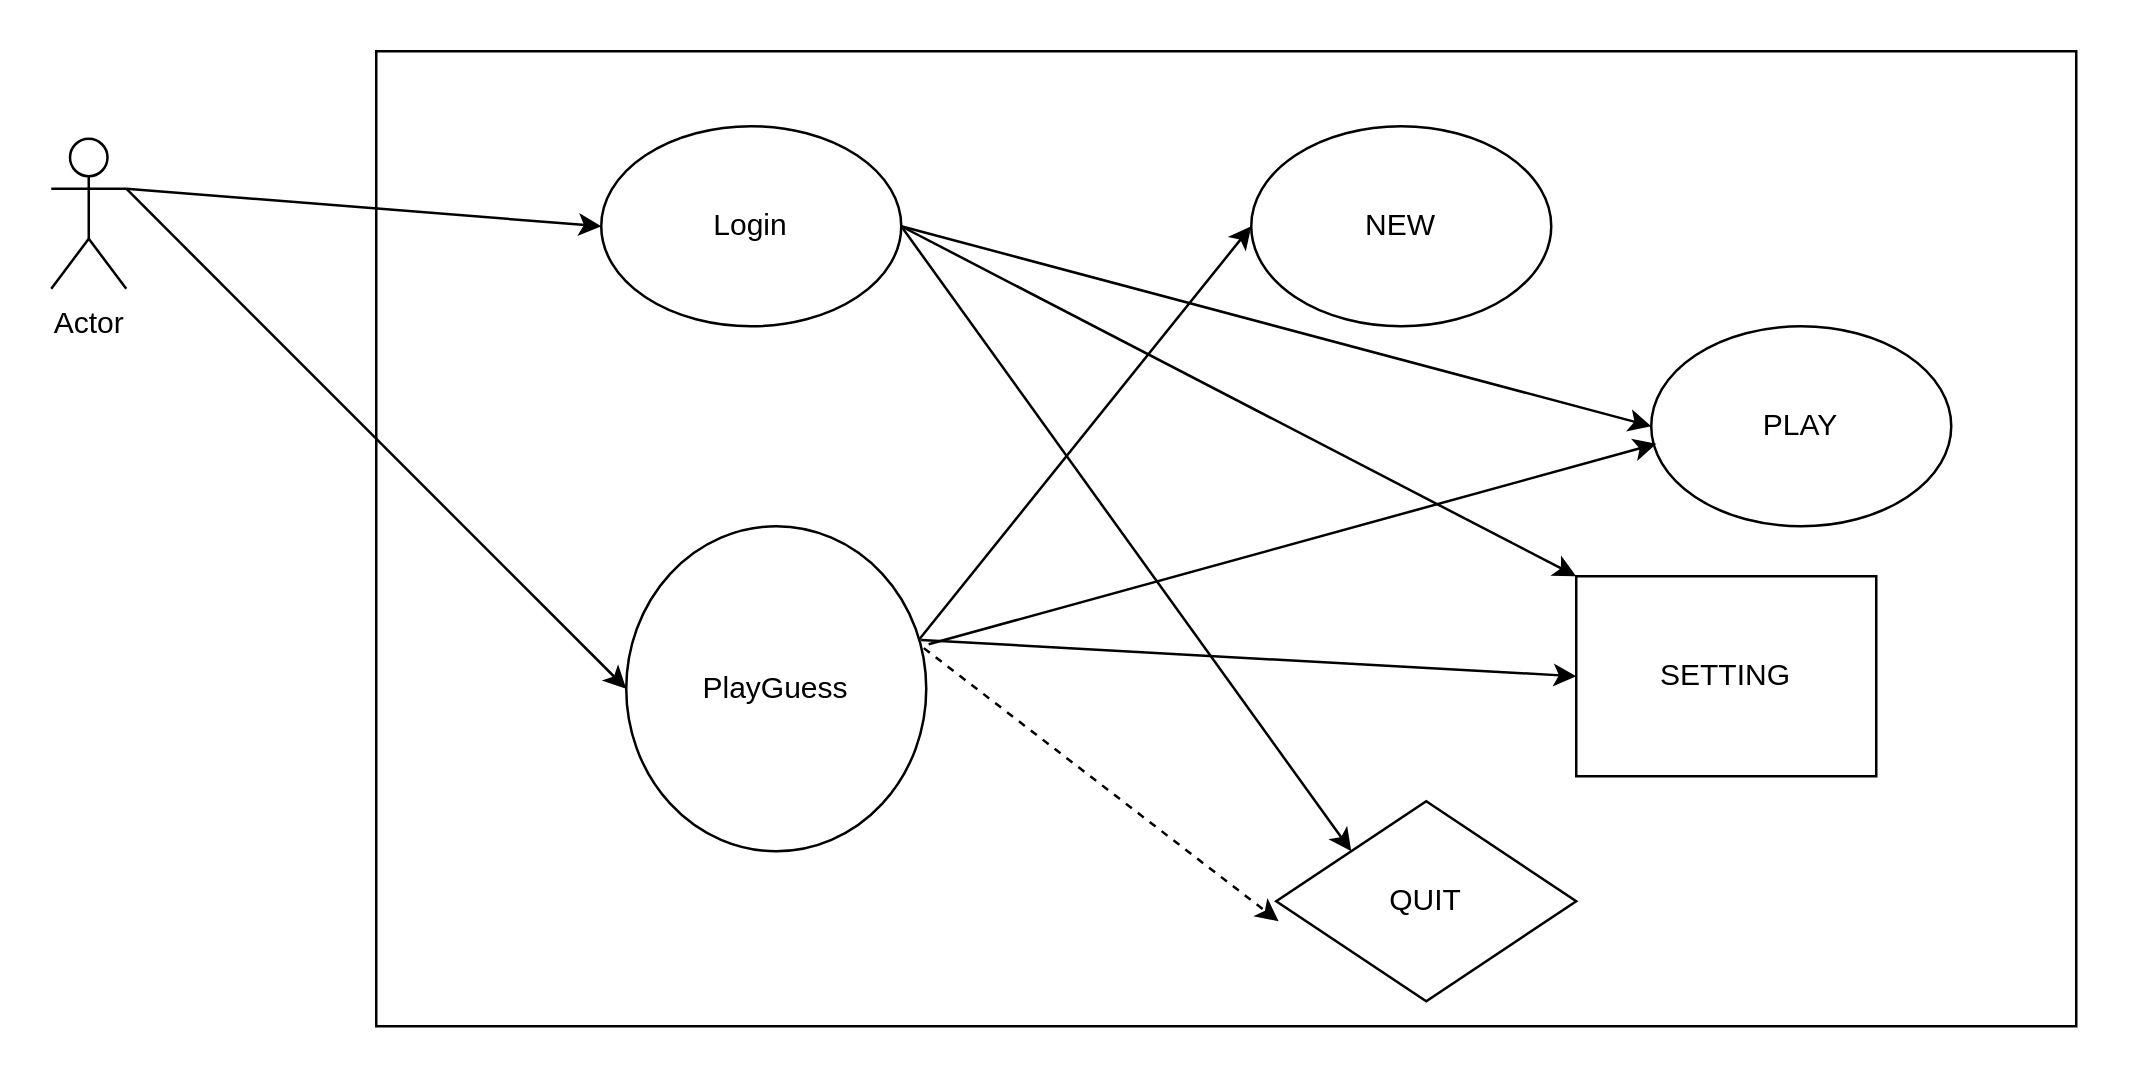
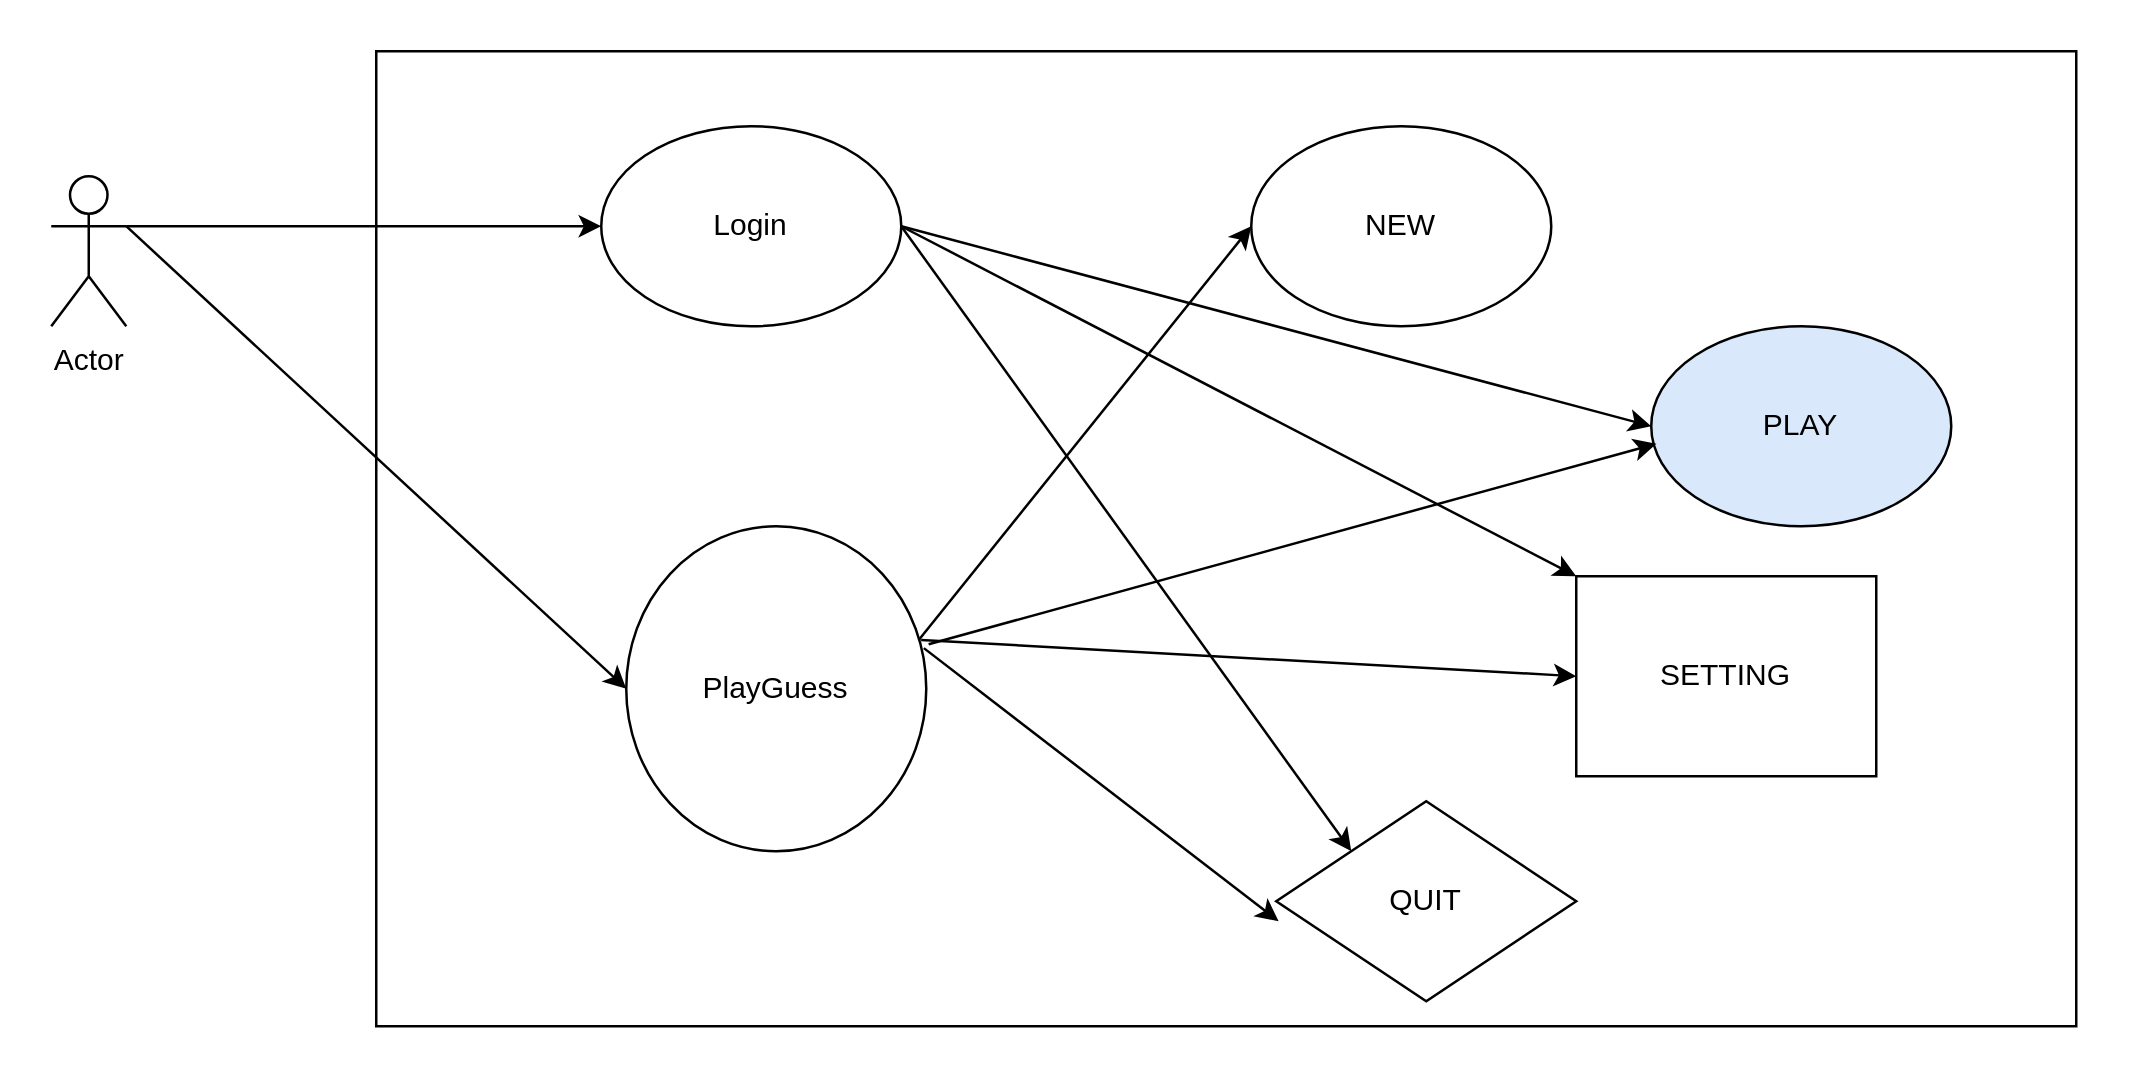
  <mxCell id="0" />
  <mxCell id="1" parent="0" />
  <mxCell id="2" value="" style="rounded=0;whiteSpace=wrap;html=1;" vertex="1" parent="1"><mxGeometry x="150" y="20" width="680" height="390" as="geometry" /></mxCell>
- <mxCell id="3" value="Actor" style="shape=umlActor;verticalLabelPosition=bottom;verticalAlign=top;html=1;outlineConnect=0;" parent="1" vertex="1"><mxGeometry x="20" y="55" width="30" height="60" as="geometry" /></mxCell>
+ <mxCell id="3" value="Actor" style="shape=umlActor;verticalLabelPosition=bottom;verticalAlign=top;html=1;outlineConnect=0;" parent="1" vertex="1"><mxGeometry x="20" y="70" width="30" height="60" as="geometry" /></mxCell>
  <mxCell id="4" value="NEW" style="ellipse;whiteSpace=wrap;html=1;" parent="1" vertex="1"><mxGeometry x="500" y="50" width="120" height="80" as="geometry" /></mxCell>
- <mxCell id="5" value="PLAY" style="ellipse;whiteSpace=wrap;html=1;" parent="1" vertex="1"><mxGeometry x="660" y="130" width="120" height="80" as="geometry" /></mxCell>
+ <mxCell id="5" value="PLAY" style="ellipse;whiteSpace=wrap;html=1;fillColor=#dae8fc;" parent="1" vertex="1"><mxGeometry x="660" y="130" width="120" height="80" as="geometry" /></mxCell>
  <mxCell id="6" value="SETTING" style="whiteSpace=wrap;html=1;rounded=0;" parent="1" vertex="1"><mxGeometry x="630" y="230" width="120" height="80" as="geometry" /></mxCell>
  <mxCell id="7" value="QUIT" style="rhombus;whiteSpace=wrap;html=1;" parent="1" vertex="1"><mxGeometry x="510" y="320" width="120" height="80" as="geometry" /></mxCell>
  <mxCell id="8" value="" style="endArrow=classic;html=1;rounded=0;entryX=0;entryY=0.5;entryDx=0;entryDy=0;exitX=0.975;exitY=0.35;exitDx=0;exitDy=0;exitPerimeter=0;" parent="1" source="13" target="4" edge="1"><mxGeometry width="50" height="50" relative="1" as="geometry"><mxPoint x="490" y="220" as="sourcePoint" /><mxPoint x="540" y="170" as="targetPoint" /></mxGeometry></mxCell>
  <mxCell id="9" value="" style="endArrow=classic;html=1;rounded=0;entryX=0.017;entryY=0.588;entryDx=0;entryDy=0;entryPerimeter=0;exitX=1.008;exitY=0.363;exitDx=0;exitDy=0;exitPerimeter=0;" parent="1" target="5" edge="1" source="13"><mxGeometry width="50" height="50" relative="1" as="geometry"><mxPoint x="460" y="170" as="sourcePoint" /><mxPoint x="540" y="170" as="targetPoint" /></mxGeometry></mxCell>
  <mxCell id="10" value="" style="endArrow=classic;html=1;rounded=0;entryX=0;entryY=0.5;entryDx=0;entryDy=0;exitX=0.983;exitY=0.35;exitDx=0;exitDy=0;exitPerimeter=0;" parent="1" source="13" target="6" edge="1"><mxGeometry width="50" height="50" relative="1" as="geometry"><mxPoint x="270" y="80" as="sourcePoint" /><mxPoint x="540" y="170" as="targetPoint" /></mxGeometry></mxCell>
- <mxCell id="11" value="" style="endArrow=classic;html=1;rounded=0;entryX=0.008;entryY=0.6;entryDx=0;entryDy=0;entryPerimeter=0;exitX=0.992;exitY=0.375;exitDx=0;exitDy=0;exitPerimeter=0;dashed=1;" parent="1" source="13" target="7" edge="1"><mxGeometry width="50" height="50" relative="1" as="geometry"><mxPoint x="490" y="220" as="sourcePoint" /><mxPoint x="540" y="170" as="targetPoint" /></mxGeometry></mxCell>
+ <mxCell id="11" value="" style="endArrow=classic;html=1;rounded=0;entryX=0.008;entryY=0.6;entryDx=0;entryDy=0;entryPerimeter=0;exitX=0.992;exitY=0.375;exitDx=0;exitDy=0;exitPerimeter=0;" parent="1" source="13" target="7" edge="1"><mxGeometry width="50" height="50" relative="1" as="geometry"><mxPoint x="490" y="220" as="sourcePoint" /><mxPoint x="540" y="170" as="targetPoint" /></mxGeometry></mxCell>
  <mxCell id="12" value="Login" style="ellipse;whiteSpace=wrap;html=1;" vertex="1" parent="1"><mxGeometry x="240" y="50" width="120" height="80" as="geometry" /></mxCell>
  <mxCell id="13" value="PlayGuess" style="ellipse;whiteSpace=wrap;html=1;" vertex="1" parent="1"><mxGeometry x="250" y="210" width="120" height="130" as="geometry" /></mxCell>
  <mxCell id="14" value="" style="endArrow=classic;html=1;rounded=0;exitX=1;exitY=0.333;exitDx=0;exitDy=0;exitPerimeter=0;entryX=0;entryY=0.5;entryDx=0;entryDy=0;" edge="1" parent="1" source="3" target="13"><mxGeometry width="50" height="50" relative="1" as="geometry"><mxPoint x="490" y="150" as="sourcePoint" /><mxPoint x="540" y="100" as="targetPoint" /></mxGeometry></mxCell>
  <mxCell id="15" value="" style="endArrow=classic;html=1;rounded=0;entryX=0;entryY=0.5;entryDx=0;entryDy=0;exitX=1;exitY=0.333;exitDx=0;exitDy=0;exitPerimeter=0;" edge="1" parent="1" source="3" target="12"><mxGeometry width="50" height="50" relative="1" as="geometry"><mxPoint x="40" y="170" as="sourcePoint" /><mxPoint x="540" y="100" as="targetPoint" /></mxGeometry></mxCell>
  <mxCell id="16" value="" style="endArrow=classic;html=1;rounded=0;entryX=0;entryY=0.5;entryDx=0;entryDy=0;exitX=1;exitY=0.5;exitDx=0;exitDy=0;" edge="1" parent="1" source="12" target="5"><mxGeometry width="50" height="50" relative="1" as="geometry"><mxPoint x="377.96" y="250" as="sourcePoint" /><mxPoint x="672.04" y="187.04" as="targetPoint" /></mxGeometry></mxCell>
  <mxCell id="17" value="" style="endArrow=classic;html=1;rounded=0;entryX=0;entryY=0;entryDx=0;entryDy=0;exitX=1;exitY=0.5;exitDx=0;exitDy=0;" edge="1" parent="1" source="12" target="6"><mxGeometry width="50" height="50" relative="1" as="geometry"><mxPoint x="380" y="267.04" as="sourcePoint" /><mxPoint x="640" y="280" as="targetPoint" /></mxGeometry></mxCell>
  <mxCell id="18" value="" style="endArrow=classic;html=1;rounded=0;entryX=0;entryY=0;entryDx=0;entryDy=0;" edge="1" parent="1" target="7"><mxGeometry width="50" height="50" relative="1" as="geometry"><mxPoint x="360" y="90" as="sourcePoint" /><mxPoint x="520.96" y="378" as="targetPoint" /></mxGeometry></mxCell>
